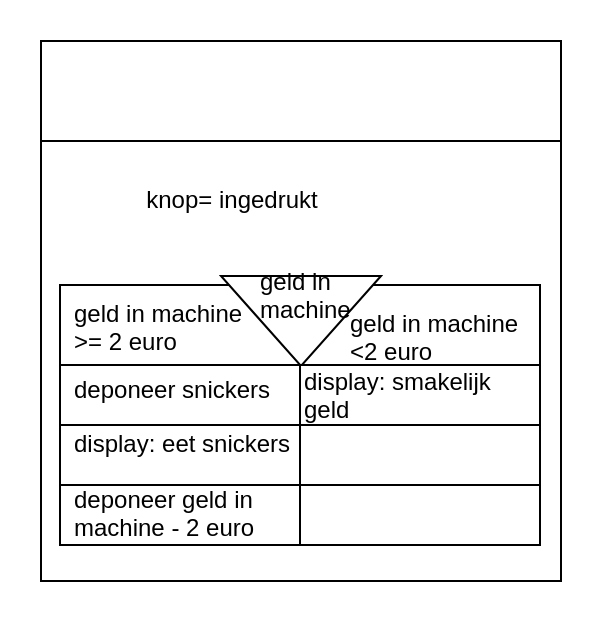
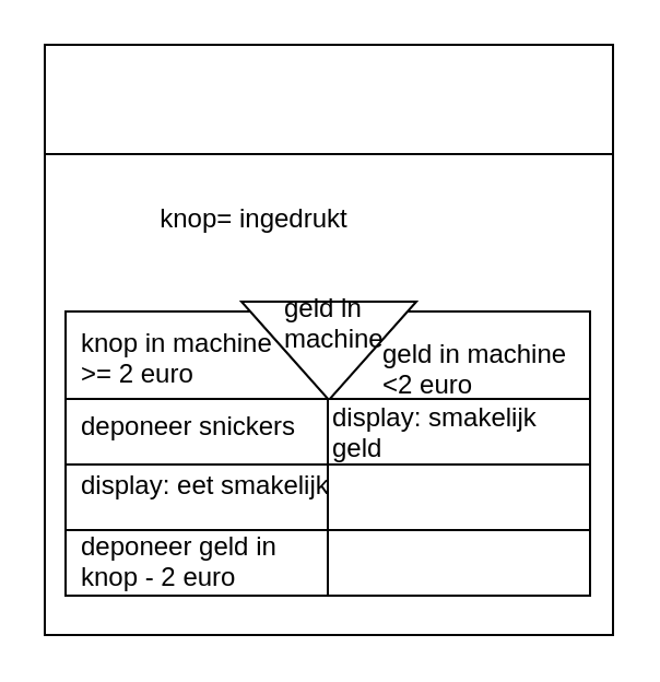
  <mxCell id="0" />
  <mxCell id="1" parent="0" />
  <mxCell id="2" value="" style="rounded=0;whiteSpace=wrap;html=1;" parent="1" vertex="1"><mxGeometry x="20" y="20" width="260" height="270" as="geometry" /></mxCell>
  <mxCell id="3" value="" style="rounded=0;whiteSpace=wrap;html=1;align=left;" parent="1" vertex="1"><mxGeometry x="20" y="20" width="260" height="50" as="geometry" /></mxCell>
  <mxCell id="4" value="" style="rounded=0;whiteSpace=wrap;html=1;" parent="1" vertex="1"><mxGeometry x="29.5" y="142" width="240" height="40" as="geometry" /></mxCell>
  <mxCell id="5" value="" style="triangle;whiteSpace=wrap;html=1;rotation=90;" parent="1" vertex="1"><mxGeometry x="127.5" y="120" width="45" height="80" as="geometry" /></mxCell>
  <mxCell id="6" style="edgeStyle=orthogonalEdgeStyle;rounded=0;orthogonalLoop=1;jettySize=auto;html=1;exitX=0.5;exitY=1;exitDx=0;exitDy=0;" parent="1" source="4" target="4" edge="1"><mxGeometry relative="1" as="geometry" /></mxCell>
  <mxCell id="7" value="" style="rounded=0;whiteSpace=wrap;html=1;" parent="1" vertex="1"><mxGeometry x="29.5" y="182" width="240" height="30" as="geometry" /></mxCell>
  <mxCell id="8" value="" style="endArrow=none;html=1;entryX=0.5;entryY=1;entryDx=0;entryDy=0;exitX=0.5;exitY=1;exitDx=0;exitDy=0;" parent="1" source="7" target="4" edge="1"><mxGeometry width="50" height="50" relative="1" as="geometry"><mxPoint x="147.5" y="214" as="sourcePoint" /><mxPoint x="197.5" y="164" as="targetPoint" /></mxGeometry></mxCell>
- <mxCell id="9" value="geld in machine&lt;br&gt;&amp;gt;= 2 euro" style="text;html=1;resizable=0;points=[];autosize=1;align=left;verticalAlign=top;spacingTop=-4;" parent="1" vertex="1"><mxGeometry x="34.5" y="147" width="100" height="30" as="geometry" /></mxCell>
+ <mxCell id="9" value="knop in machine&lt;br&gt;&amp;gt;= 2 euro" style="text;html=1;resizable=0;points=[];autosize=1;align=left;verticalAlign=top;spacingTop=-4;" parent="1" vertex="1"><mxGeometry x="34.5" y="147" width="100" height="30" as="geometry" /></mxCell>
  <mxCell id="10" value="geld in machine&lt;br&gt;&amp;lt;2 euro" style="text;html=1;resizable=0;points=[];autosize=1;align=left;verticalAlign=top;spacingTop=-4;" parent="1" vertex="1"><mxGeometry x="172.5" y="152" width="100" height="30" as="geometry" /></mxCell>
  <mxCell id="11" style="edgeStyle=orthogonalEdgeStyle;rounded=0;orthogonalLoop=1;jettySize=auto;html=1;exitX=0.5;exitY=1;exitDx=0;exitDy=0;" parent="1" edge="1"><mxGeometry relative="1" as="geometry"><mxPoint x="149.5" y="212" as="sourcePoint" /><mxPoint x="149.5" y="212" as="targetPoint" /></mxGeometry></mxCell>
  <mxCell id="12" value="" style="rounded=0;whiteSpace=wrap;html=1;" parent="1" vertex="1"><mxGeometry x="29.5" y="212" width="240" height="30" as="geometry" /></mxCell>
  <mxCell id="13" value="" style="endArrow=none;html=1;entryX=0.5;entryY=1;entryDx=0;entryDy=0;exitX=0.5;exitY=1;exitDx=0;exitDy=0;" parent="1" source="12" edge="1"><mxGeometry width="50" height="50" relative="1" as="geometry"><mxPoint x="147.5" y="244" as="sourcePoint" /><mxPoint x="149.5" y="212" as="targetPoint" /></mxGeometry></mxCell>
  <mxCell id="14" value="display: smakelijk &lt;br&gt;geld" style="text;html=1;resizable=0;points=[];autosize=1;align=left;verticalAlign=top;spacingTop=-4;" parent="1" vertex="1"><mxGeometry x="150" y="181" width="130" height="30" as="geometry" /></mxCell>
  <mxCell id="15" value="deponeer snickers" style="text;html=1;resizable=0;points=[];autosize=1;align=left;verticalAlign=top;spacingTop=-4;" parent="1" vertex="1"><mxGeometry x="34.5" y="184.5" width="110" height="20" as="geometry" /></mxCell>
- <mxCell id="16" value="display: eet snickers" style="text;html=1;resizable=0;points=[];autosize=1;align=left;verticalAlign=top;spacingTop=-4;" parent="1" vertex="1"><mxGeometry x="34.5" y="212" width="130" height="20" as="geometry" /></mxCell>
+ <mxCell id="16" value="display: eet smakelijk" style="text;html=1;resizable=0;points=[];autosize=1;align=left;verticalAlign=top;spacingTop=-4;" parent="1" vertex="1"><mxGeometry x="34.5" y="212" width="130" height="20" as="geometry" /></mxCell>
  <mxCell id="17" style="edgeStyle=orthogonalEdgeStyle;rounded=0;orthogonalLoop=1;jettySize=auto;html=1;exitX=0.5;exitY=1;exitDx=0;exitDy=0;" parent="1" edge="1"><mxGeometry relative="1" as="geometry"><mxPoint x="149.5" y="242" as="sourcePoint" /><mxPoint x="149.5" y="242" as="targetPoint" /></mxGeometry></mxCell>
  <mxCell id="18" value="" style="rounded=0;whiteSpace=wrap;html=1;" parent="1" vertex="1"><mxGeometry x="29.5" y="242" width="240" height="30" as="geometry" /></mxCell>
  <mxCell id="19" value="" style="endArrow=none;html=1;entryX=0.5;entryY=1;entryDx=0;entryDy=0;exitX=0.5;exitY=1;exitDx=0;exitDy=0;" parent="1" source="18" edge="1"><mxGeometry width="50" height="50" relative="1" as="geometry"><mxPoint x="147.5" y="274" as="sourcePoint" /><mxPoint x="149.5" y="242" as="targetPoint" /></mxGeometry></mxCell>
- <mxCell id="20" value="deponeer geld in &lt;br&gt;machine - 2 euro" style="text;html=1;resizable=0;points=[];autosize=1;align=left;verticalAlign=top;spacingTop=-4;" parent="1" vertex="1"><mxGeometry x="34.5" y="239.5" width="110" height="30" as="geometry" /></mxCell>
+ <mxCell id="20" value="deponeer geld in &lt;br&gt;knop - 2 euro" style="text;html=1;resizable=0;points=[];autosize=1;align=left;verticalAlign=top;spacingTop=-4;" parent="1" vertex="1"><mxGeometry x="34.5" y="239.5" width="110" height="30" as="geometry" /></mxCell>
  <mxCell id="21" value="knop= ingedrukt" style="text;html=1;strokeColor=none;fillColor=none;align=center;verticalAlign=middle;whiteSpace=wrap;rounded=0;" parent="1" vertex="1"><mxGeometry x="36" y="90" width="160" height="20" as="geometry" /></mxCell>
  <mxCell id="22" value="geld in &lt;br&gt;machine" style="text;html=1;resizable=0;points=[];autosize=1;align=left;verticalAlign=top;spacingTop=-4;" parent="1" vertex="1"><mxGeometry x="127.5" y="130.5" width="60" height="30" as="geometry" /></mxCell>
